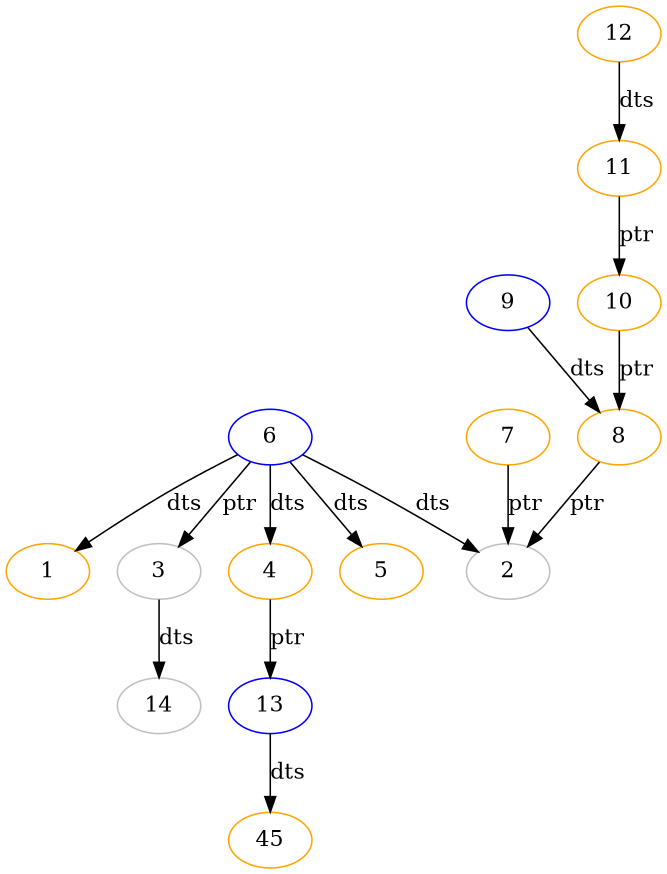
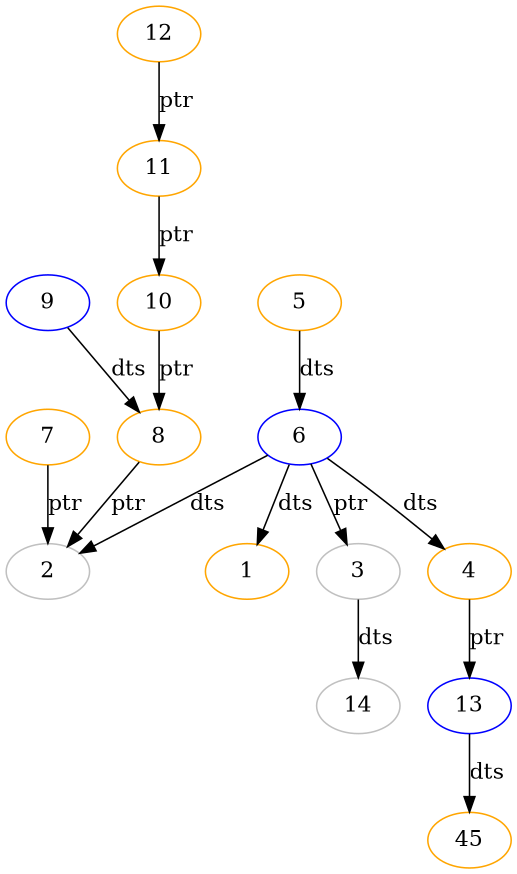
  strict digraph {
    node [color=orange]
    edge [weight=1]
    1 ["node"="PN(0x1)"]
    2 [color=grey "node"="VN(0x2)"]
    3 [color=grey "node"="VN(0x3)"]
    14 [color=grey "node"="VN(0xe)"]
    4 ["node"="PN(0x4)"]
    13 [color=blue "node"="DTN(0xd)"]
    n7 [label=45 "node"="PN(0xf)"]
    5 ["node"="PN(0x5)"]
    6 [color=blue "node"="DTN(0x6)"]
    7 ["node"="PN(0x7)"]
    8 ["node"="PN(0x8)"]
    9 [color=blue "node"="DTN(0x9)"]
    10 ["node"="PN(0xa)"]
    11 ["node"="PN(0xb)"]
    12 ["node"="PN(0xc)"]
    3 -> 14 [label=dts]
    4 -> 13 [label=ptr weight=3]
    13 -> n7 [label=dts]
    6 -> 1 [label=dts]
    6 -> 2 [label=dts]
    6 -> 3 [label=ptr]
    6 -> 4 [label=dts]
-   6 -> 5 [label=dts]
+   5 -> 6 [label=dts]
    7 -> 2 [label=ptr weight=5]
    8 -> 2 [label=ptr]
    9 -> 8 [label=dts]
    10 -> 8 [label=ptr weight=2]
    11 -> 10 [label=ptr weight=2]
-   12 -> 11 [label=dts]
+   12 -> 11 [label=ptr]
  }
